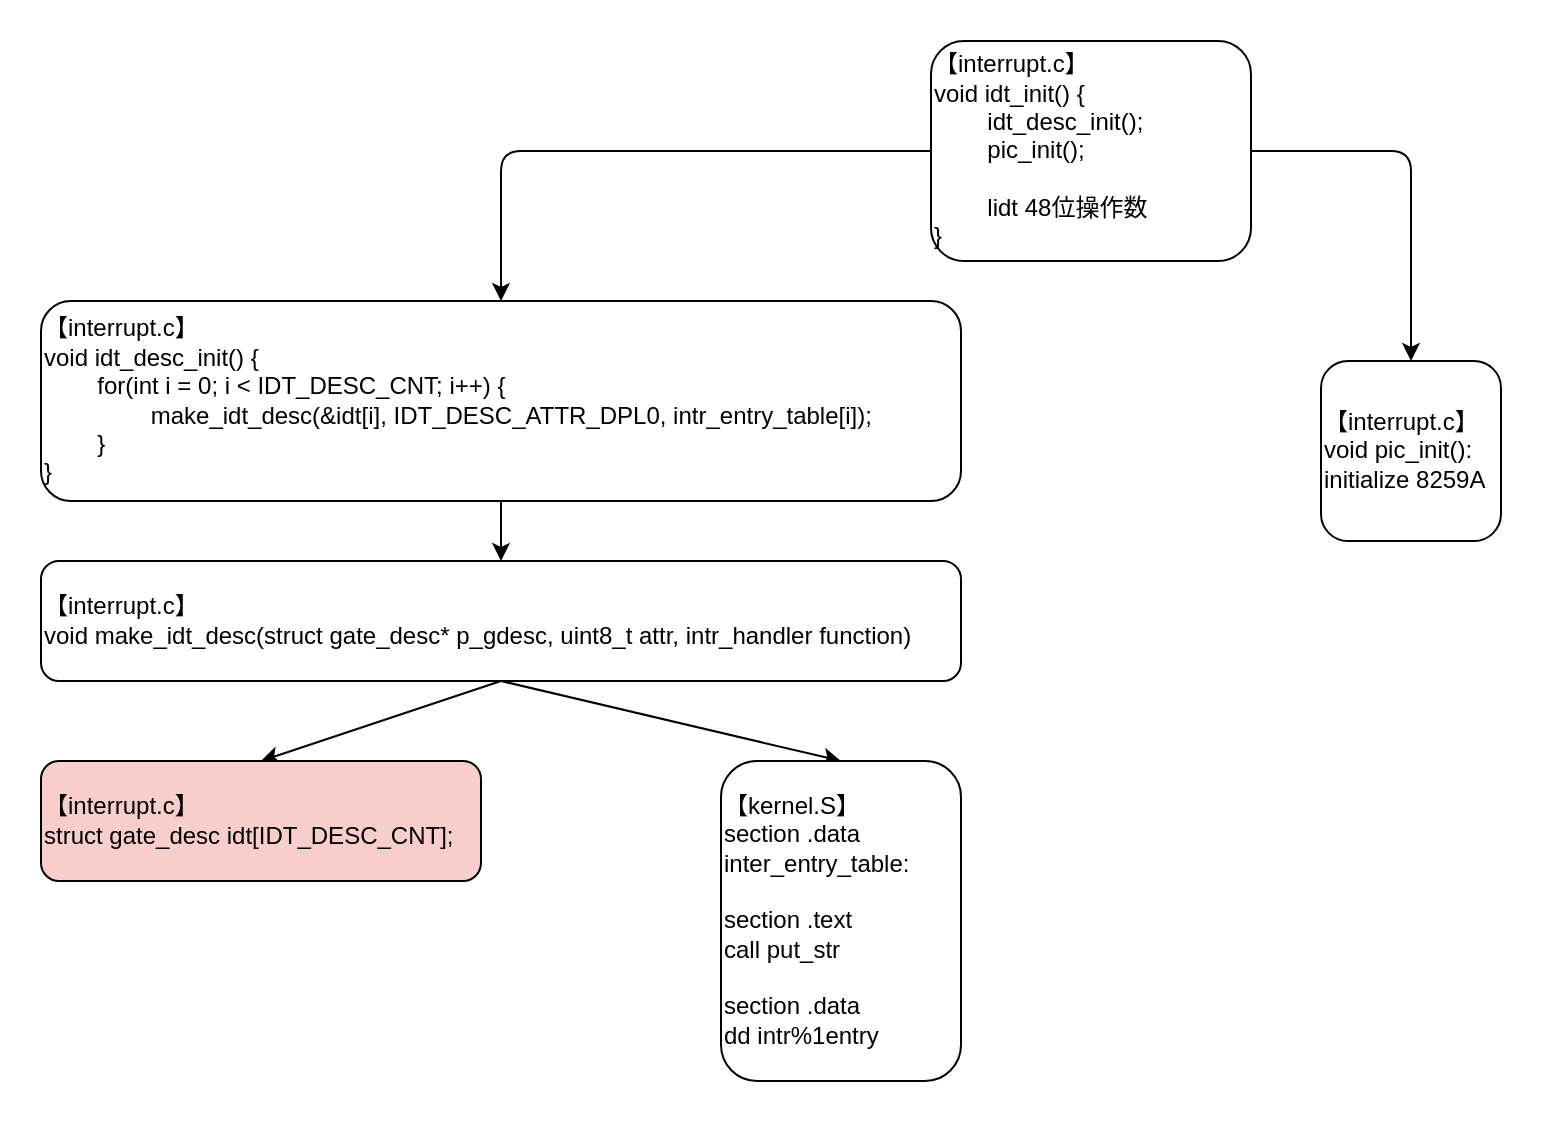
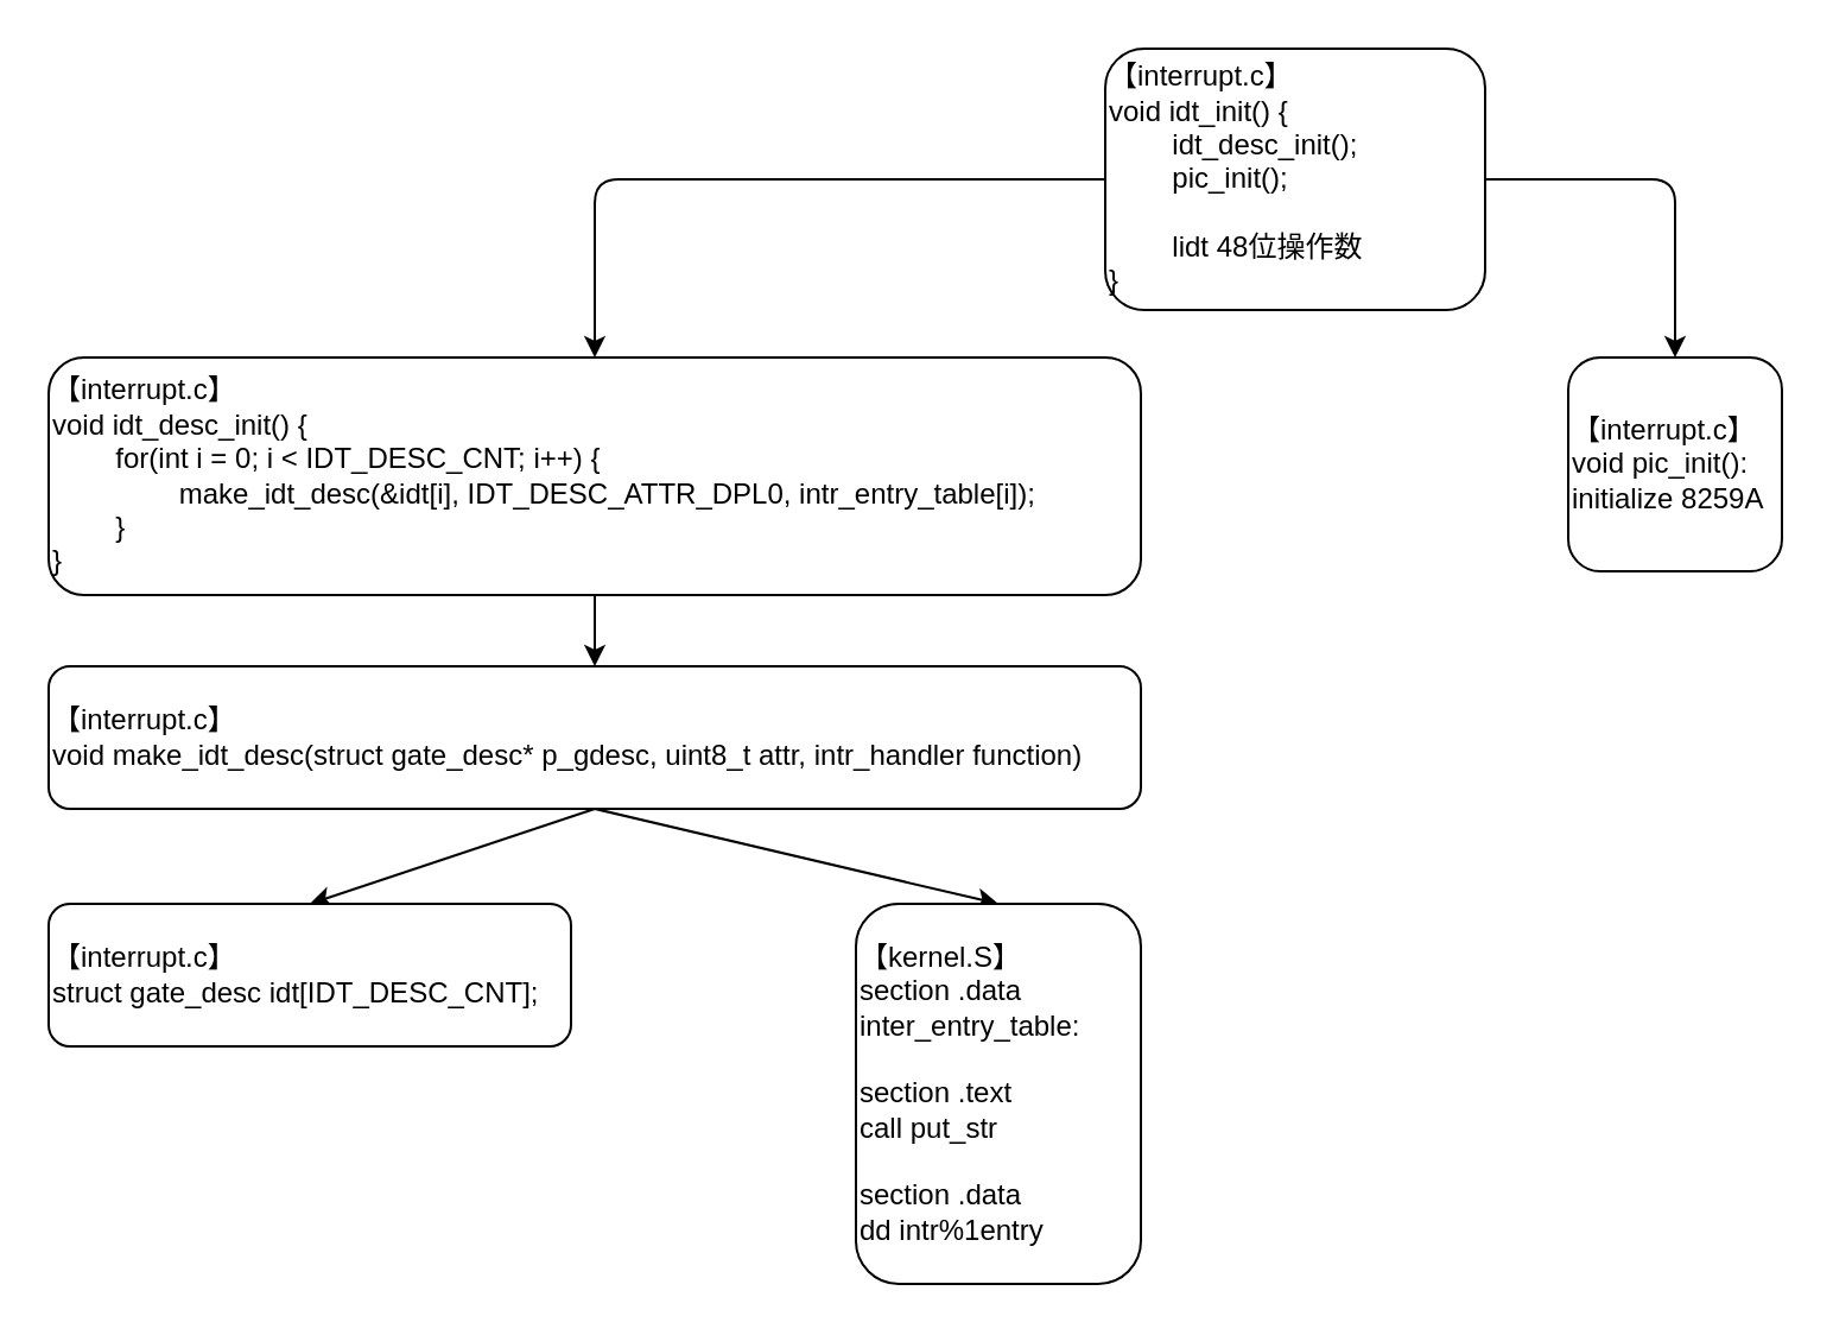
  <mxCell id="0" />
  <mxCell id="1" parent="0" />
  <mxCell id="2" value="&lt;div style=&quot;&quot;&gt;【interrupt.c】&lt;/div&gt;&lt;div style=&quot;&quot;&gt;&lt;span style=&quot;background-color: initial;&quot;&gt;void idt_init() {&lt;/span&gt;&lt;/div&gt;&lt;span style=&quot;white-space: pre;&quot;&gt;&#09;&lt;/span&gt;idt_desc_init();&lt;br&gt;&lt;span style=&quot;white-space: pre;&quot;&gt;&#09;&lt;/span&gt;pic_init();&lt;br&gt;&lt;br&gt;&lt;span style=&quot;white-space: pre;&quot;&gt;&#09;&lt;/span&gt;lidt 48位操作数&lt;br&gt;}" style="rounded=1;whiteSpace=wrap;html=1;align=left;" parent="1" vertex="1"><mxGeometry x="465" y="20" width="160" height="110" as="geometry" /></mxCell>
  <mxCell id="3" style="edgeStyle=none;html=1;exitX=0.5;exitY=1;exitDx=0;exitDy=0;entryX=0.5;entryY=0;entryDx=0;entryDy=0;" parent="1" source="4" target="7" edge="1"><mxGeometry relative="1" as="geometry" /></mxCell>
  <mxCell id="4" value="&lt;div style=&quot;&quot;&gt;【interrupt.c】&lt;span style=&quot;background-color: initial;&quot;&gt;&lt;br&gt;&lt;/span&gt;&lt;/div&gt;&lt;div style=&quot;&quot;&gt;&lt;span style=&quot;background-color: initial;&quot;&gt;void idt_desc_init() {&lt;/span&gt;&lt;/div&gt;&lt;div style=&quot;&quot;&gt;&lt;span style=&quot;background-color: initial;&quot;&gt;&lt;span style=&quot;&quot;&gt;&#09;&lt;/span&gt;&lt;span style=&quot;white-space: pre;&quot;&gt;&#09;&lt;/span&gt;for(int i = 0; i &amp;lt; IDT_DESC_CNT; i++) {&lt;/span&gt;&lt;/div&gt;&lt;div style=&quot;&quot;&gt;&lt;span style=&quot;background-color: initial;&quot;&gt;&lt;span style=&quot;&quot;&gt;&#09;&lt;/span&gt;&lt;span style=&quot;&quot;&gt;&#09;&lt;/span&gt;&lt;span style=&quot;white-space: pre;&quot;&gt;&#09;&lt;span style=&quot;white-space: pre;&quot;&gt;&#09;&lt;/span&gt;&lt;/span&gt;make_idt_desc(&amp;amp;idt[i], IDT_DESC_ATTR_DPL0, intr_entry_table[i]);&lt;/span&gt;&lt;/div&gt;&lt;div style=&quot;&quot;&gt;&lt;span style=&quot;background-color: initial;&quot;&gt;&lt;span style=&quot;&quot;&gt;&#09;&lt;/span&gt;&lt;span style=&quot;white-space: pre;&quot;&gt;&#09;&lt;/span&gt;}&lt;/span&gt;&lt;/div&gt;&lt;div style=&quot;&quot;&gt;&lt;span style=&quot;background-color: initial;&quot;&gt;}&lt;/span&gt;&lt;/div&gt;" style="rounded=1;whiteSpace=wrap;html=1;align=left;" parent="1" vertex="1"><mxGeometry x="20" y="150" width="460" height="100" as="geometry" /></mxCell>
  <mxCell id="5" style="edgeStyle=none;html=1;exitX=0.5;exitY=1;exitDx=0;exitDy=0;entryX=0.5;entryY=0;entryDx=0;entryDy=0;" parent="1" source="7" target="8" edge="1"><mxGeometry relative="1" as="geometry" /></mxCell>
  <mxCell id="6" style="edgeStyle=none;html=1;exitX=0.5;exitY=1;exitDx=0;exitDy=0;entryX=0.5;entryY=0;entryDx=0;entryDy=0;" parent="1" source="7" target="9" edge="1"><mxGeometry relative="1" as="geometry" /></mxCell>
  <mxCell id="7" value="&lt;span style=&quot;&quot;&gt;【interrupt.c】&lt;/span&gt;&lt;br&gt;void make_idt_desc(struct gate_desc* p_gdesc, uint8_t attr, intr_handler function)" style="rounded=1;whiteSpace=wrap;html=1;align=left;" parent="1" vertex="1"><mxGeometry x="20" y="280" width="460" height="60" as="geometry" /></mxCell>
- <mxCell id="8" value="&lt;span style=&quot;&quot;&gt;【interrupt.c】&lt;/span&gt;&lt;br&gt;struct gate_desc idt[IDT_DESC_CNT];" style="rounded=1;whiteSpace=wrap;html=1;align=left;fillColor=#f8cecc;" parent="1" vertex="1"><mxGeometry x="20" y="380" width="220" height="60" as="geometry" /></mxCell>
+ <mxCell id="8" value="&lt;span style=&quot;&quot;&gt;【interrupt.c】&lt;/span&gt;&lt;br&gt;struct gate_desc idt[IDT_DESC_CNT];" style="rounded=1;whiteSpace=wrap;html=1;align=left;" parent="1" vertex="1"><mxGeometry x="20" y="380" width="220" height="60" as="geometry" /></mxCell>
  <mxCell id="9" value="&lt;span style=&quot;&quot;&gt;【kernel.S】&lt;br&gt;&lt;/span&gt;section .data&lt;br&gt;inter_entry_table:&lt;br&gt;&lt;br&gt;section .text&lt;br&gt;call put_str&lt;br&gt;&lt;br&gt;section .data&lt;br&gt;dd intr%1entry" style="rounded=1;whiteSpace=wrap;html=1;align=left;" parent="1" vertex="1"><mxGeometry x="360" y="380" width="120" height="160" as="geometry" /></mxCell>
- <mxCell id="10" value="【interrupt.c】&lt;br&gt;void pic_init():&lt;br&gt;initialize 8259A" style="rounded=1;whiteSpace=wrap;html=1;align=left;" parent="1" vertex="1"><mxGeometry x="660" y="180" width="90" height="90" as="geometry" /></mxCell>
+ <mxCell id="10" value="【interrupt.c】&lt;br&gt;void pic_init():&lt;br&gt;initialize 8259A" style="rounded=1;whiteSpace=wrap;html=1;align=left;" parent="1" vertex="1"><mxGeometry x="660" y="150" width="90" height="90" as="geometry" /></mxCell>
  <mxCell id="11" value="" style="endArrow=classic;html=1;entryX=0.5;entryY=0;entryDx=0;entryDy=0;exitX=0;exitY=0.5;exitDx=0;exitDy=0;" parent="1" source="2" target="4" edge="1"><mxGeometry width="50" height="50" relative="1" as="geometry"><mxPoint x="400" y="250" as="sourcePoint" /><mxPoint x="450" y="200" as="targetPoint" /><Array as="points"><mxPoint x="250" y="75" /></Array></mxGeometry></mxCell>
  <mxCell id="12" value="" style="endArrow=classic;html=1;exitX=1;exitY=0.5;exitDx=0;exitDy=0;entryX=0.5;entryY=0;entryDx=0;entryDy=0;" parent="1" source="2" target="10" edge="1"><mxGeometry width="50" height="50" relative="1" as="geometry"><mxPoint x="400" y="250" as="sourcePoint" /><mxPoint x="450" y="200" as="targetPoint" /><Array as="points"><mxPoint x="705" y="75" /></Array></mxGeometry></mxCell>
